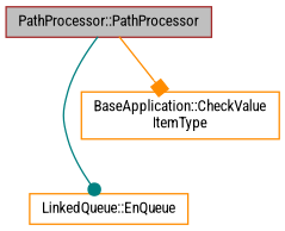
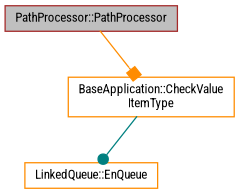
  digraph {
    fontname="Roboto Condensed"
    rankdir=TB
    node [color=darkorange fillcolor=white fontname="Roboto Condensed" fontsize=10 shape=record style=filled]
    edge [fontname="Roboto Condensed" fontsize=10 labelfontname=Helvetica labelfontsize=10 style=solid]
    n1 [color=brown fillcolor=grey75 fontcolor=black height=0.2 label="PathProcessor::PathProcessor" width=0.4]
    n2 [height=0.2 label="LinkedQueue::EnQueue" width=0.4]
    n3 [height=0.2 label="BaseApplication::CheckValue\lItemType" width=0.4]
-   n1 -> n2 [arrowhead=dot color=teal]
+   n3 -> n2 [arrowhead=dot color=teal]
    n1 -> n3 [arrowhead=box color=darkorange]
  }
